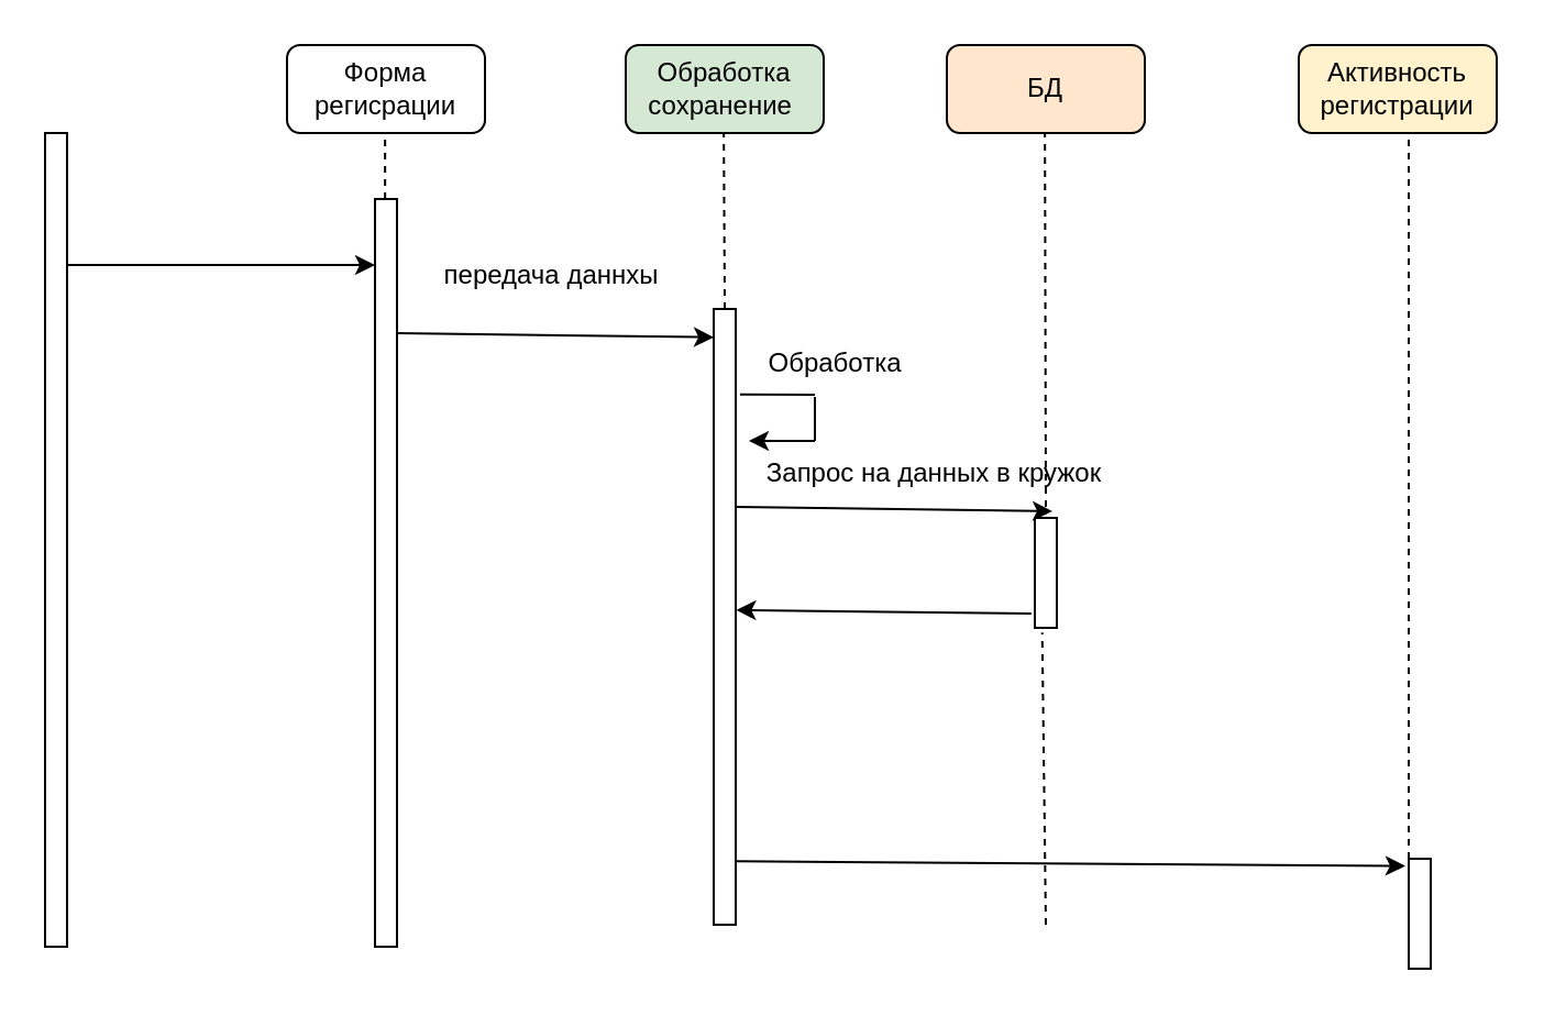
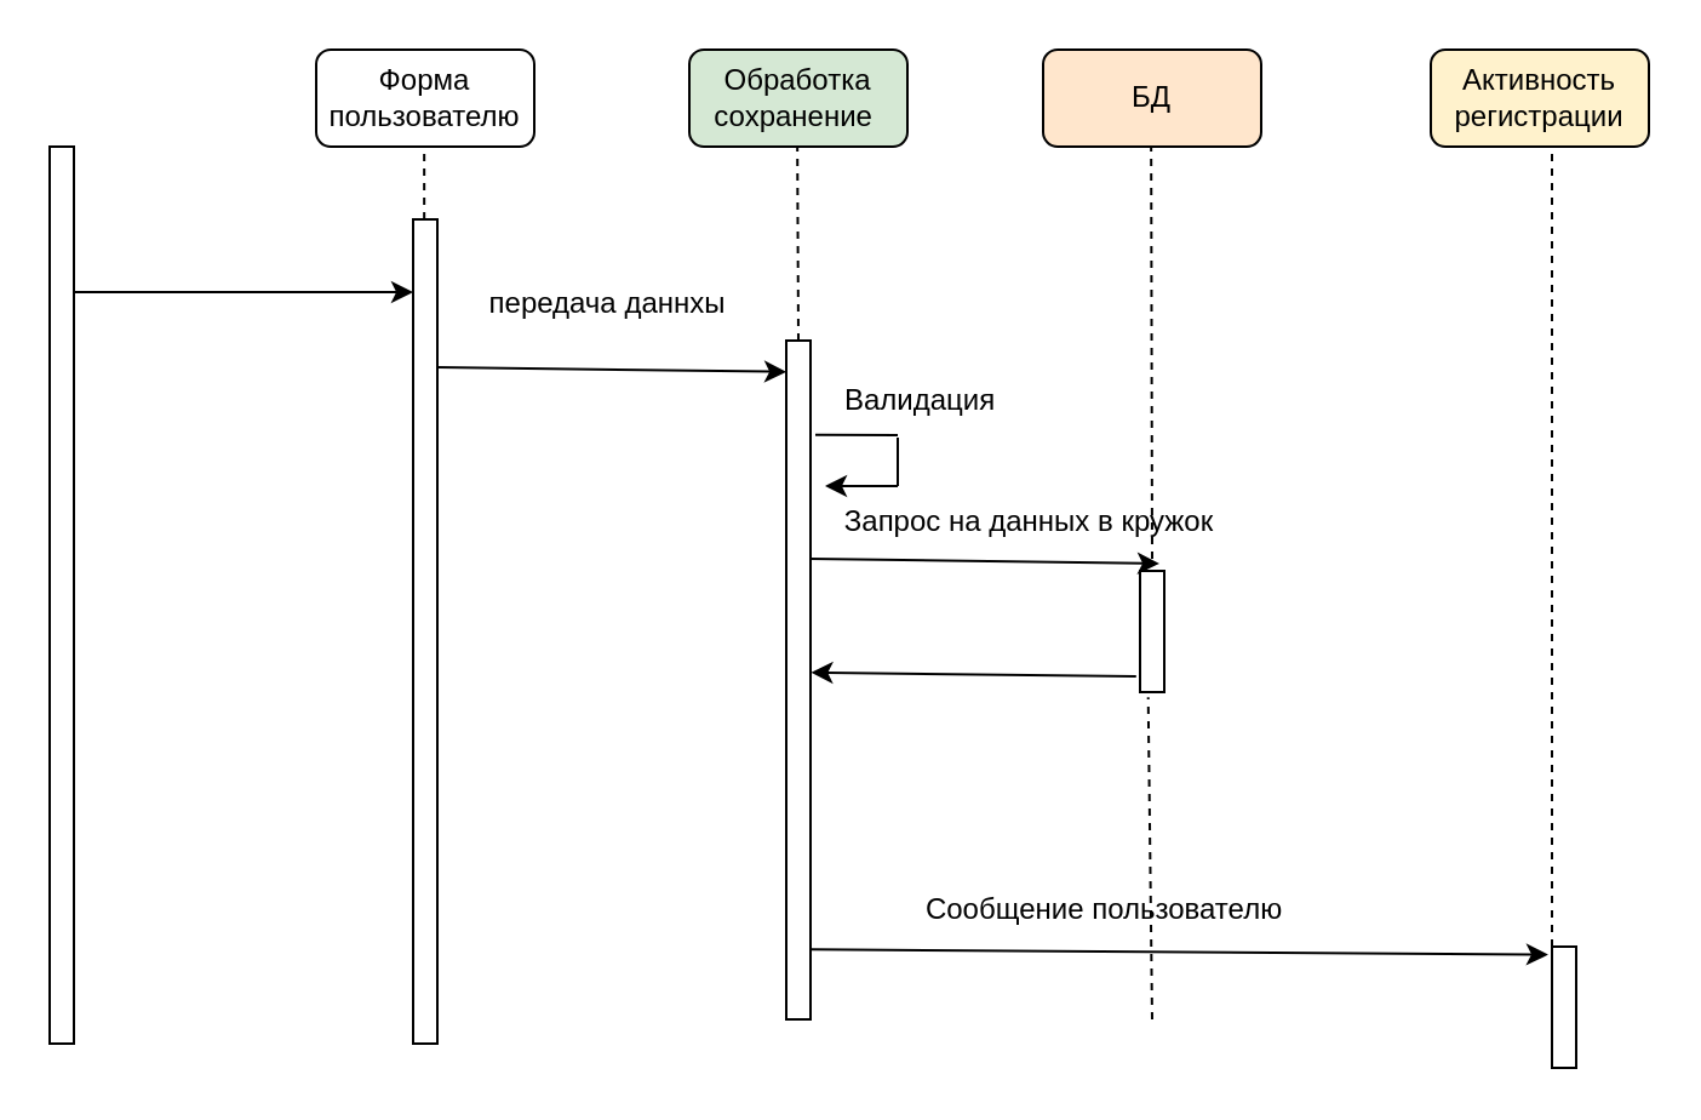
  <mxCell id="0" />
  <mxCell id="1" parent="0" />
  <mxCell id="2" value="" style="verticalLabelPosition=bottom;verticalAlign=top;html=1;shape=mxgraph.basic.rect;fillColor2=none;strokeWidth=1;size=20;indent=5;" parent="1" vertex="1"><mxGeometry x="20" y="60" width="10" height="370" as="geometry" /></mxCell>
  <mxCell id="3" value="" style="endArrow=classic;html=1;rounded=0;" parent="1" edge="1"><mxGeometry width="50" height="50" relative="1" as="geometry"><mxPoint x="30" y="120" as="sourcePoint" /><mxPoint x="170" y="120" as="targetPoint" /></mxGeometry></mxCell>
- <mxCell id="4" value="Форма регисрации" style="rounded=1;whiteSpace=wrap;html=1;" parent="1" vertex="1"><mxGeometry x="130" y="20" width="90" height="40" as="geometry" /></mxCell>
+ <mxCell id="4" value="Форма пользователю" style="rounded=1;whiteSpace=wrap;html=1;" parent="1" vertex="1"><mxGeometry x="130" y="20" width="90" height="40" as="geometry" /></mxCell>
  <mxCell id="5" value="" style="endArrow=none;dashed=1;html=1;rounded=0;" parent="1" edge="1"><mxGeometry width="50" height="50" relative="1" as="geometry"><mxPoint x="174.58" y="90" as="sourcePoint" /><mxPoint x="174.58" y="60" as="targetPoint" /></mxGeometry></mxCell>
  <mxCell id="6" value="" style="verticalLabelPosition=bottom;verticalAlign=top;html=1;shape=mxgraph.basic.rect;fillColor2=none;strokeWidth=1;size=20;indent=5;" parent="1" vertex="1"><mxGeometry x="170" y="90" width="10" height="340" as="geometry" /></mxCell>
  <mxCell id="7" value="" style="endArrow=classic;html=1;rounded=0;entryX=0;entryY=0.046;entryDx=0;entryDy=0;entryPerimeter=0;" parent="1" target="11" edge="1"><mxGeometry width="50" height="50" relative="1" as="geometry"><mxPoint x="180" y="151" as="sourcePoint" /><mxPoint x="319" y="150" as="targetPoint" /></mxGeometry></mxCell>
  <mxCell id="8" value="передача даннхы" style="text;html=1;align=center;verticalAlign=middle;resizable=0;points=[];autosize=1;strokeColor=none;fillColor=none;" parent="1" vertex="1"><mxGeometry x="190" y="110" width="120" height="30" as="geometry" /></mxCell>
  <mxCell id="9" value="Обработка сохранение&amp;nbsp;" style="rounded=1;whiteSpace=wrap;html=1;fillColor=#d5e8d4;" parent="1" vertex="1"><mxGeometry x="284" y="20" width="90" height="40" as="geometry" /></mxCell>
  <mxCell id="10" value="" style="endArrow=none;dashed=1;html=1;rounded=0;" parent="1" edge="1"><mxGeometry width="50" height="50" relative="1" as="geometry"><mxPoint x="329" y="140" as="sourcePoint" /><mxPoint x="328.58" y="60" as="targetPoint" /></mxGeometry></mxCell>
  <mxCell id="11" value="" style="verticalLabelPosition=bottom;verticalAlign=top;html=1;shape=mxgraph.basic.rect;fillColor2=none;strokeWidth=1;size=20;indent=5;" parent="1" vertex="1"><mxGeometry x="324" y="140" width="10" height="280" as="geometry" /></mxCell>
  <mxCell id="12" value="" style="endArrow=none;html=1;rounded=0;" parent="1" edge="1"><mxGeometry width="50" height="50" relative="1" as="geometry"><mxPoint x="370" y="200" as="sourcePoint" /><mxPoint x="370" y="180" as="targetPoint" /></mxGeometry></mxCell>
  <mxCell id="13" value="" style="endArrow=none;html=1;rounded=0;entryX=1.2;entryY=0.139;entryDx=0;entryDy=0;entryPerimeter=0;" parent="1" target="11" edge="1"><mxGeometry width="50" height="50" relative="1" as="geometry"><mxPoint x="370" y="179" as="sourcePoint" /><mxPoint x="350" y="170" as="targetPoint" /></mxGeometry></mxCell>
  <mxCell id="14" value="" style="endArrow=classic;html=1;rounded=0;" parent="1" edge="1"><mxGeometry width="50" height="50" relative="1" as="geometry"><mxPoint x="370" y="200" as="sourcePoint" /><mxPoint x="340" y="200" as="targetPoint" /></mxGeometry></mxCell>
- <mxCell id="15" value="Обработка" style="text;html=1;align=center;verticalAlign=middle;resizable=0;points=[];autosize=1;strokeColor=none;fillColor=none;" parent="1" vertex="1"><mxGeometry x="334" y="150" width="90" height="30" as="geometry" /></mxCell>
+ <mxCell id="15" value="Валидация" style="text;html=1;align=center;verticalAlign=middle;resizable=0;points=[];autosize=1;strokeColor=none;fillColor=none;" parent="1" vertex="1"><mxGeometry x="334" y="150" width="90" height="30" as="geometry" /></mxCell>
  <mxCell id="16" value="БД" style="rounded=1;whiteSpace=wrap;html=1;fillColor=#ffe6cc;" parent="1" vertex="1"><mxGeometry x="430" y="20" width="90" height="40" as="geometry" /></mxCell>
  <mxCell id="17" value="" style="endArrow=none;dashed=1;html=1;rounded=0;" parent="1" edge="1"><mxGeometry width="50" height="50" relative="1" as="geometry"><mxPoint x="475" y="230" as="sourcePoint" /><mxPoint x="474.58" y="60" as="targetPoint" /></mxGeometry></mxCell>
  <mxCell id="18" value="" style="endArrow=classic;html=1;rounded=0;entryX=0;entryY=0.046;entryDx=0;entryDy=0;entryPerimeter=0;" parent="1" edge="1"><mxGeometry width="50" height="50" relative="1" as="geometry"><mxPoint x="334" y="230" as="sourcePoint" /><mxPoint x="478" y="232" as="targetPoint" /></mxGeometry></mxCell>
  <mxCell id="19" value="" style="verticalLabelPosition=bottom;verticalAlign=top;html=1;shape=mxgraph.basic.rect;fillColor2=none;strokeWidth=1;size=20;indent=5;" parent="1" vertex="1"><mxGeometry x="470" y="235" width="10" height="50" as="geometry" /></mxCell>
  <mxCell id="20" value="Запрос на данных в кружок" style="text;html=1;align=center;verticalAlign=middle;resizable=0;points=[];autosize=1;strokeColor=none;fillColor=none;" parent="1" vertex="1"><mxGeometry x="324" y="200" width="200" height="30" as="geometry" /></mxCell>
  <mxCell id="21" value="" style="endArrow=classic;html=1;rounded=0;entryX=1.019;entryY=0.489;entryDx=0;entryDy=0;entryPerimeter=0;exitX=-0.161;exitY=0.87;exitDx=0;exitDy=0;exitPerimeter=0;" parent="1" source="19" target="11" edge="1"><mxGeometry width="50" height="50" relative="1" as="geometry"><mxPoint x="326" y="330" as="sourcePoint" /><mxPoint x="470" y="332" as="targetPoint" /></mxGeometry></mxCell>
  <mxCell id="22" value="Активность регистрации" style="rounded=1;whiteSpace=wrap;html=1;fillColor=#fff2cc;" parent="1" vertex="1"><mxGeometry x="590" y="20" width="90" height="40" as="geometry" /></mxCell>
  <mxCell id="23" value="" style="endArrow=none;dashed=1;html=1;rounded=0;" parent="1" edge="1"><mxGeometry width="50" height="50" relative="1" as="geometry"><mxPoint x="640" y="390" as="sourcePoint" /><mxPoint x="640" y="60" as="targetPoint" /></mxGeometry></mxCell>
  <mxCell id="24" value="" style="verticalLabelPosition=bottom;verticalAlign=top;html=1;shape=mxgraph.basic.rect;fillColor2=none;strokeWidth=1;size=20;indent=5;" parent="1" vertex="1"><mxGeometry x="640" y="390" width="10" height="50" as="geometry" /></mxCell>
  <mxCell id="25" value="" style="endArrow=none;dashed=1;html=1;rounded=0;entryX=0.336;entryY=1.042;entryDx=0;entryDy=0;entryPerimeter=0;" parent="1" target="19" edge="1"><mxGeometry width="50" height="50" relative="1" as="geometry"><mxPoint x="475" y="420" as="sourcePoint" /><mxPoint x="474.55" y="310" as="targetPoint" /></mxGeometry></mxCell>
  <mxCell id="26" value="" style="endArrow=classic;html=1;rounded=0;entryX=-0.155;entryY=0.065;entryDx=0;entryDy=0;entryPerimeter=0;exitX=1.045;exitY=0.897;exitDx=0;exitDy=0;exitPerimeter=0;" parent="1" source="11" target="24" edge="1"><mxGeometry width="50" height="50" relative="1" as="geometry"><mxPoint x="334" y="410" as="sourcePoint" /><mxPoint x="384" y="360" as="targetPoint" /></mxGeometry></mxCell>
+ <mxCell id="27" value="Сообщение пользователю" style="text;html=1;align=center;verticalAlign=middle;resizable=0;points=[];autosize=1;strokeColor=none;fillColor=none;" parent="1" vertex="1"><mxGeometry x="370" y="360" width="170" height="30" as="geometry" /></mxCell>
